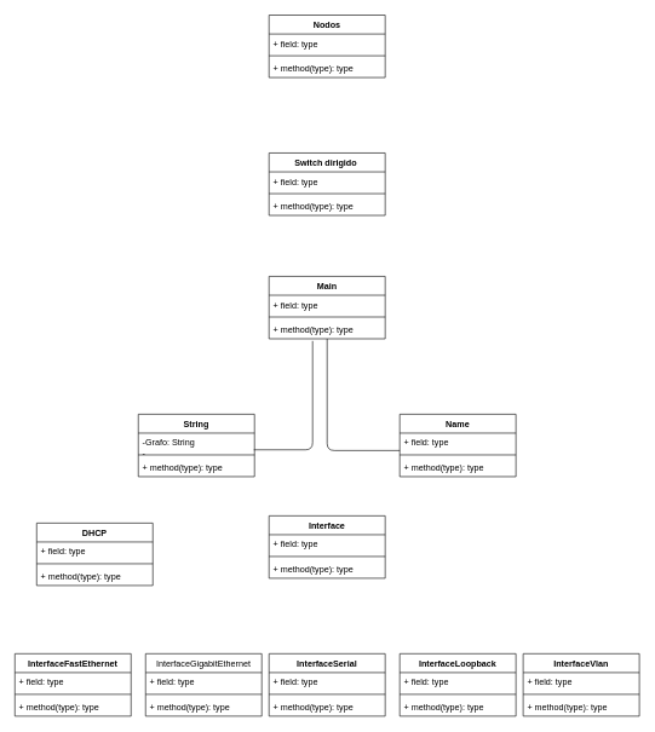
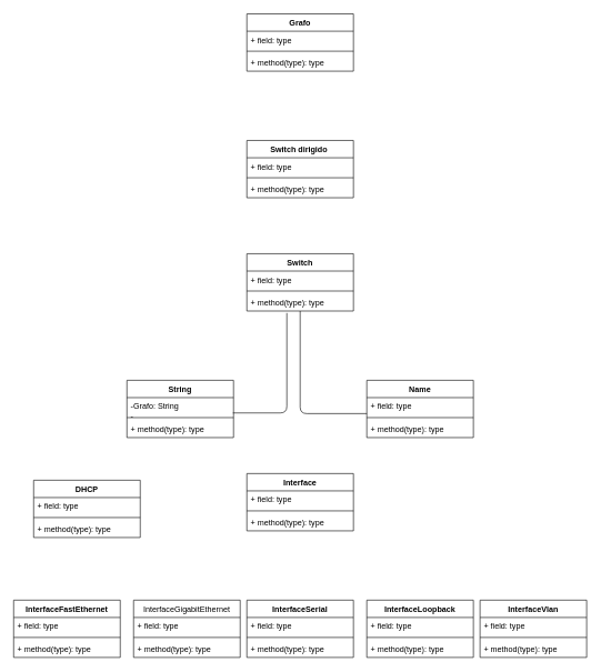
  <mxCell id="0" />
  <mxCell id="1" parent="0" />
  <mxCell id="2" value="String" style="swimlane;fontStyle=1;align=center;verticalAlign=top;childLayout=stackLayout;horizontal=1;startSize=26;horizontalStack=0;resizeParent=1;resizeParentMax=0;resizeLast=0;collapsible=1;marginBottom=0;" parent="1" vertex="1"><mxGeometry x="190" y="570" width="160" height="86" as="geometry" /></mxCell>
  <mxCell id="3" value="-Grafo: String&#10;-" style="text;strokeColor=none;fillColor=none;align=left;verticalAlign=top;spacingLeft=4;spacingRight=4;overflow=hidden;rotatable=0;points=[[0,0.5],[1,0.5]];portConstraint=eastwest;" parent="2" vertex="1"><mxGeometry y="26" width="160" height="26" as="geometry" /></mxCell>
  <mxCell id="4" value="" style="line;strokeWidth=1;fillColor=none;align=left;verticalAlign=middle;spacingTop=-1;spacingLeft=3;spacingRight=3;rotatable=0;labelPosition=right;points=[];portConstraint=eastwest;" parent="2" vertex="1"><mxGeometry y="52" width="160" height="8" as="geometry" /></mxCell>
  <mxCell id="5" value="+ method(type): type" style="text;strokeColor=none;fillColor=none;align=left;verticalAlign=top;spacingLeft=4;spacingRight=4;overflow=hidden;rotatable=0;points=[[0,0.5],[1,0.5]];portConstraint=eastwest;" parent="2" vertex="1"><mxGeometry y="60" width="160" height="26" as="geometry" /></mxCell>
  <mxCell id="6" value="Name" style="swimlane;fontStyle=1;align=center;verticalAlign=top;childLayout=stackLayout;horizontal=1;startSize=26;horizontalStack=0;resizeParent=1;resizeParentMax=0;resizeLast=0;collapsible=1;marginBottom=0;" parent="1" vertex="1"><mxGeometry x="550" y="570" width="160" height="86" as="geometry" /></mxCell>
  <mxCell id="7" value="+ field: type" style="text;strokeColor=none;fillColor=none;align=left;verticalAlign=top;spacingLeft=4;spacingRight=4;overflow=hidden;rotatable=0;points=[[0,0.5],[1,0.5]];portConstraint=eastwest;" parent="6" vertex="1"><mxGeometry y="26" width="160" height="26" as="geometry" /></mxCell>
  <mxCell id="8" value="" style="line;strokeWidth=1;fillColor=none;align=left;verticalAlign=middle;spacingTop=-1;spacingLeft=3;spacingRight=3;rotatable=0;labelPosition=right;points=[];portConstraint=eastwest;" parent="6" vertex="1"><mxGeometry y="52" width="160" height="8" as="geometry" /></mxCell>
  <mxCell id="9" value="+ method(type): type" style="text;strokeColor=none;fillColor=none;align=left;verticalAlign=top;spacingLeft=4;spacingRight=4;overflow=hidden;rotatable=0;points=[[0,0.5],[1,0.5]];portConstraint=eastwest;" parent="6" vertex="1"><mxGeometry y="60" width="160" height="26" as="geometry" /></mxCell>
  <mxCell id="10" value="Interface" style="swimlane;fontStyle=1;align=center;verticalAlign=top;childLayout=stackLayout;horizontal=1;startSize=26;horizontalStack=0;resizeParent=1;resizeParentMax=0;resizeLast=0;collapsible=1;marginBottom=0;" parent="1" vertex="1"><mxGeometry x="370" y="710" width="160" height="86" as="geometry" /></mxCell>
  <mxCell id="11" value="+ field: type" style="text;strokeColor=none;fillColor=none;align=left;verticalAlign=top;spacingLeft=4;spacingRight=4;overflow=hidden;rotatable=0;points=[[0,0.5],[1,0.5]];portConstraint=eastwest;" parent="10" vertex="1"><mxGeometry y="26" width="160" height="26" as="geometry" /></mxCell>
  <mxCell id="12" value="" style="line;strokeWidth=1;fillColor=none;align=left;verticalAlign=middle;spacingTop=-1;spacingLeft=3;spacingRight=3;rotatable=0;labelPosition=right;points=[];portConstraint=eastwest;" parent="10" vertex="1"><mxGeometry y="52" width="160" height="8" as="geometry" /></mxCell>
  <mxCell id="13" value="+ method(type): type" style="text;strokeColor=none;fillColor=none;align=left;verticalAlign=top;spacingLeft=4;spacingRight=4;overflow=hidden;rotatable=0;points=[[0,0.5],[1,0.5]];portConstraint=eastwest;" parent="10" vertex="1"><mxGeometry y="60" width="160" height="26" as="geometry" /></mxCell>
  <mxCell id="14" value="InterfaceFastEthernet" style="swimlane;fontStyle=1;align=center;verticalAlign=top;childLayout=stackLayout;horizontal=1;startSize=26;horizontalStack=0;resizeParent=1;resizeParentMax=0;resizeLast=0;collapsible=1;marginBottom=0;" parent="1" vertex="1"><mxGeometry x="20" y="900" width="160" height="86" as="geometry" /></mxCell>
  <mxCell id="15" value="+ field: type" style="text;strokeColor=none;fillColor=none;align=left;verticalAlign=top;spacingLeft=4;spacingRight=4;overflow=hidden;rotatable=0;points=[[0,0.5],[1,0.5]];portConstraint=eastwest;" parent="14" vertex="1"><mxGeometry y="26" width="160" height="26" as="geometry" /></mxCell>
  <mxCell id="16" value="" style="line;strokeWidth=1;fillColor=none;align=left;verticalAlign=middle;spacingTop=-1;spacingLeft=3;spacingRight=3;rotatable=0;labelPosition=right;points=[];portConstraint=eastwest;" parent="14" vertex="1"><mxGeometry y="52" width="160" height="8" as="geometry" /></mxCell>
  <mxCell id="17" value="+ method(type): type" style="text;strokeColor=none;fillColor=none;align=left;verticalAlign=top;spacingLeft=4;spacingRight=4;overflow=hidden;rotatable=0;points=[[0,0.5],[1,0.5]];portConstraint=eastwest;" parent="14" vertex="1"><mxGeometry y="60" width="160" height="26" as="geometry" /></mxCell>
  <mxCell id="18" value="InterfaceGigabitEthernet" style="swimlane;fontStyle=0;align=center;verticalAlign=top;childLayout=stackLayout;horizontal=1;startSize=26;horizontalStack=0;resizeParent=1;resizeParentMax=0;resizeLast=0;collapsible=1;marginBottom=0;" parent="1" vertex="1"><mxGeometry x="200" y="900" width="160" height="86" as="geometry" /></mxCell>
  <mxCell id="19" value="+ field: type" style="text;strokeColor=none;fillColor=none;align=left;verticalAlign=top;spacingLeft=4;spacingRight=4;overflow=hidden;rotatable=0;points=[[0,0.5],[1,0.5]];portConstraint=eastwest;" parent="18" vertex="1"><mxGeometry y="26" width="160" height="26" as="geometry" /></mxCell>
  <mxCell id="20" value="" style="line;strokeWidth=1;fillColor=none;align=left;verticalAlign=middle;spacingTop=-1;spacingLeft=3;spacingRight=3;rotatable=0;labelPosition=right;points=[];portConstraint=eastwest;" parent="18" vertex="1"><mxGeometry y="52" width="160" height="8" as="geometry" /></mxCell>
  <mxCell id="21" value="+ method(type): type" style="text;strokeColor=none;fillColor=none;align=left;verticalAlign=top;spacingLeft=4;spacingRight=4;overflow=hidden;rotatable=0;points=[[0,0.5],[1,0.5]];portConstraint=eastwest;" parent="18" vertex="1"><mxGeometry y="60" width="160" height="26" as="geometry" /></mxCell>
  <mxCell id="22" value="InterfaceSerial" style="swimlane;fontStyle=1;align=center;verticalAlign=top;childLayout=stackLayout;horizontal=1;startSize=26;horizontalStack=0;resizeParent=1;resizeParentMax=0;resizeLast=0;collapsible=1;marginBottom=0;" parent="1" vertex="1"><mxGeometry x="370" y="900" width="160" height="86" as="geometry" /></mxCell>
  <mxCell id="23" value="+ field: type" style="text;strokeColor=none;fillColor=none;align=left;verticalAlign=top;spacingLeft=4;spacingRight=4;overflow=hidden;rotatable=0;points=[[0,0.5],[1,0.5]];portConstraint=eastwest;" parent="22" vertex="1"><mxGeometry y="26" width="160" height="26" as="geometry" /></mxCell>
  <mxCell id="24" value="" style="line;strokeWidth=1;fillColor=none;align=left;verticalAlign=middle;spacingTop=-1;spacingLeft=3;spacingRight=3;rotatable=0;labelPosition=right;points=[];portConstraint=eastwest;" parent="22" vertex="1"><mxGeometry y="52" width="160" height="8" as="geometry" /></mxCell>
  <mxCell id="25" value="+ method(type): type" style="text;strokeColor=none;fillColor=none;align=left;verticalAlign=top;spacingLeft=4;spacingRight=4;overflow=hidden;rotatable=0;points=[[0,0.5],[1,0.5]];portConstraint=eastwest;" parent="22" vertex="1"><mxGeometry y="60" width="160" height="26" as="geometry" /></mxCell>
  <mxCell id="26" value="InterfaceLoopback" style="swimlane;fontStyle=1;align=center;verticalAlign=top;childLayout=stackLayout;horizontal=1;startSize=26;horizontalStack=0;resizeParent=1;resizeParentMax=0;resizeLast=0;collapsible=1;marginBottom=0;" parent="1" vertex="1"><mxGeometry x="550" y="900" width="160" height="86" as="geometry" /></mxCell>
  <mxCell id="27" value="+ field: type" style="text;strokeColor=none;fillColor=none;align=left;verticalAlign=top;spacingLeft=4;spacingRight=4;overflow=hidden;rotatable=0;points=[[0,0.5],[1,0.5]];portConstraint=eastwest;" parent="26" vertex="1"><mxGeometry y="26" width="160" height="26" as="geometry" /></mxCell>
  <mxCell id="28" value="" style="line;strokeWidth=1;fillColor=none;align=left;verticalAlign=middle;spacingTop=-1;spacingLeft=3;spacingRight=3;rotatable=0;labelPosition=right;points=[];portConstraint=eastwest;" parent="26" vertex="1"><mxGeometry y="52" width="160" height="8" as="geometry" /></mxCell>
  <mxCell id="29" value="+ method(type): type" style="text;strokeColor=none;fillColor=none;align=left;verticalAlign=top;spacingLeft=4;spacingRight=4;overflow=hidden;rotatable=0;points=[[0,0.5],[1,0.5]];portConstraint=eastwest;" parent="26" vertex="1"><mxGeometry y="60" width="160" height="26" as="geometry" /></mxCell>
  <mxCell id="30" value="InterfaceVlan" style="swimlane;fontStyle=1;align=center;verticalAlign=top;childLayout=stackLayout;horizontal=1;startSize=26;horizontalStack=0;resizeParent=1;resizeParentMax=0;resizeLast=0;collapsible=1;marginBottom=0;" parent="1" vertex="1"><mxGeometry x="720" y="900" width="160" height="86" as="geometry" /></mxCell>
  <mxCell id="31" value="+ field: type" style="text;strokeColor=none;fillColor=none;align=left;verticalAlign=top;spacingLeft=4;spacingRight=4;overflow=hidden;rotatable=0;points=[[0,0.5],[1,0.5]];portConstraint=eastwest;" parent="30" vertex="1"><mxGeometry y="26" width="160" height="26" as="geometry" /></mxCell>
  <mxCell id="32" value="" style="line;strokeWidth=1;fillColor=none;align=left;verticalAlign=middle;spacingTop=-1;spacingLeft=3;spacingRight=3;rotatable=0;labelPosition=right;points=[];portConstraint=eastwest;" parent="30" vertex="1"><mxGeometry y="52" width="160" height="8" as="geometry" /></mxCell>
  <mxCell id="33" value="+ method(type): type" style="text;strokeColor=none;fillColor=none;align=left;verticalAlign=top;spacingLeft=4;spacingRight=4;overflow=hidden;rotatable=0;points=[[0,0.5],[1,0.5]];portConstraint=eastwest;" parent="30" vertex="1"><mxGeometry y="60" width="160" height="26" as="geometry" /></mxCell>
- <mxCell id="34" value="Main" style="swimlane;fontStyle=1;align=center;verticalAlign=top;childLayout=stackLayout;horizontal=1;startSize=26;horizontalStack=0;resizeParent=1;resizeParentMax=0;resizeLast=0;collapsible=1;marginBottom=0;" parent="1" vertex="1"><mxGeometry x="370" y="380" width="160" height="86" as="geometry" /></mxCell>
+ <mxCell id="34" value="Switch" style="swimlane;fontStyle=1;align=center;verticalAlign=top;childLayout=stackLayout;horizontal=1;startSize=26;horizontalStack=0;resizeParent=1;resizeParentMax=0;resizeLast=0;collapsible=1;marginBottom=0;" parent="1" vertex="1"><mxGeometry x="370" y="380" width="160" height="86" as="geometry" /></mxCell>
  <mxCell id="35" value="+ field: type" style="text;strokeColor=none;fillColor=none;align=left;verticalAlign=top;spacingLeft=4;spacingRight=4;overflow=hidden;rotatable=0;points=[[0,0.5],[1,0.5]];portConstraint=eastwest;" parent="34" vertex="1"><mxGeometry y="26" width="160" height="26" as="geometry" /></mxCell>
  <mxCell id="36" value="" style="line;strokeWidth=1;fillColor=none;align=left;verticalAlign=middle;spacingTop=-1;spacingLeft=3;spacingRight=3;rotatable=0;labelPosition=right;points=[];portConstraint=eastwest;" parent="34" vertex="1"><mxGeometry y="52" width="160" height="8" as="geometry" /></mxCell>
  <mxCell id="37" value="+ method(type): type" style="text;strokeColor=none;fillColor=none;align=left;verticalAlign=top;spacingLeft=4;spacingRight=4;overflow=hidden;rotatable=0;points=[[0,0.5],[1,0.5]];portConstraint=eastwest;" parent="34" vertex="1"><mxGeometry y="60" width="160" height="26" as="geometry" /></mxCell>
  <mxCell id="38" value="" style="endArrow=none;html=1;exitX=0.994;exitY=0.885;exitDx=0;exitDy=0;exitPerimeter=0;" parent="1" source="3" edge="1"><mxGeometry width="50" height="50" relative="1" as="geometry"><mxPoint x="430" y="710" as="sourcePoint" /><mxPoint x="430" y="469" as="targetPoint" /><Array as="points"><mxPoint x="430" y="619" /></Array></mxGeometry></mxCell>
  <mxCell id="39" value="" style="endArrow=none;html=1;" parent="1" target="37" edge="1"><mxGeometry width="50" height="50" relative="1" as="geometry"><mxPoint x="550" y="620" as="sourcePoint" /><mxPoint x="480" y="660" as="targetPoint" /><Array as="points"><mxPoint x="450" y="620" /></Array></mxGeometry></mxCell>
  <mxCell id="40" value="DHCP" style="swimlane;fontStyle=1;align=center;verticalAlign=top;childLayout=stackLayout;horizontal=1;startSize=26;horizontalStack=0;resizeParent=1;resizeParentMax=0;resizeLast=0;collapsible=1;marginBottom=0;" vertex="1" parent="1"><mxGeometry x="50" y="720" width="160" height="86" as="geometry" /></mxCell>
  <mxCell id="41" value="+ field: type" style="text;strokeColor=none;fillColor=none;align=left;verticalAlign=top;spacingLeft=4;spacingRight=4;overflow=hidden;rotatable=0;points=[[0,0.5],[1,0.5]];portConstraint=eastwest;" vertex="1" parent="40"><mxGeometry y="26" width="160" height="26" as="geometry" /></mxCell>
  <mxCell id="42" value="" style="line;strokeWidth=1;fillColor=none;align=left;verticalAlign=middle;spacingTop=-1;spacingLeft=3;spacingRight=3;rotatable=0;labelPosition=right;points=[];portConstraint=eastwest;" vertex="1" parent="40"><mxGeometry y="52" width="160" height="8" as="geometry" /></mxCell>
  <mxCell id="43" value="+ method(type): type" style="text;strokeColor=none;fillColor=none;align=left;verticalAlign=top;spacingLeft=4;spacingRight=4;overflow=hidden;rotatable=0;points=[[0,0.5],[1,0.5]];portConstraint=eastwest;" vertex="1" parent="40"><mxGeometry y="60" width="160" height="26" as="geometry" /></mxCell>
  <mxCell id="44" value="Switch dirigido " style="swimlane;fontStyle=1;align=center;verticalAlign=top;childLayout=stackLayout;horizontal=1;startSize=26;horizontalStack=0;resizeParent=1;resizeParentMax=0;resizeLast=0;collapsible=1;marginBottom=0;" vertex="1" parent="1"><mxGeometry x="370" y="210" width="160" height="86" as="geometry" /></mxCell>
  <mxCell id="45" value="+ field: type" style="text;strokeColor=none;fillColor=none;align=left;verticalAlign=top;spacingLeft=4;spacingRight=4;overflow=hidden;rotatable=0;points=[[0,0.5],[1,0.5]];portConstraint=eastwest;" vertex="1" parent="44"><mxGeometry y="26" width="160" height="26" as="geometry" /></mxCell>
  <mxCell id="46" value="" style="line;strokeWidth=1;fillColor=none;align=left;verticalAlign=middle;spacingTop=-1;spacingLeft=3;spacingRight=3;rotatable=0;labelPosition=right;points=[];portConstraint=eastwest;" vertex="1" parent="44"><mxGeometry y="52" width="160" height="8" as="geometry" /></mxCell>
  <mxCell id="47" value="+ method(type): type" style="text;strokeColor=none;fillColor=none;align=left;verticalAlign=top;spacingLeft=4;spacingRight=4;overflow=hidden;rotatable=0;points=[[0,0.5],[1,0.5]];portConstraint=eastwest;" vertex="1" parent="44"><mxGeometry y="60" width="160" height="26" as="geometry" /></mxCell>
- <mxCell id="48" value="Nodos" style="swimlane;fontStyle=1;align=center;verticalAlign=top;childLayout=stackLayout;horizontal=1;startSize=26;horizontalStack=0;resizeParent=1;resizeParentMax=0;resizeLast=0;collapsible=1;marginBottom=0;" vertex="1" parent="1"><mxGeometry x="370" y="20" width="160" height="86" as="geometry" /></mxCell>
+ <mxCell id="48" value="Grafo" style="swimlane;fontStyle=1;align=center;verticalAlign=top;childLayout=stackLayout;horizontal=1;startSize=26;horizontalStack=0;resizeParent=1;resizeParentMax=0;resizeLast=0;collapsible=1;marginBottom=0;" vertex="1" parent="1"><mxGeometry x="370" y="20" width="160" height="86" as="geometry" /></mxCell>
  <mxCell id="49" value="+ field: type" style="text;strokeColor=none;fillColor=none;align=left;verticalAlign=top;spacingLeft=4;spacingRight=4;overflow=hidden;rotatable=0;points=[[0,0.5],[1,0.5]];portConstraint=eastwest;" vertex="1" parent="48"><mxGeometry y="26" width="160" height="26" as="geometry" /></mxCell>
  <mxCell id="50" value="" style="line;strokeWidth=1;fillColor=none;align=left;verticalAlign=middle;spacingTop=-1;spacingLeft=3;spacingRight=3;rotatable=0;labelPosition=right;points=[];portConstraint=eastwest;" vertex="1" parent="48"><mxGeometry y="52" width="160" height="8" as="geometry" /></mxCell>
  <mxCell id="51" value="+ method(type): type" style="text;strokeColor=none;fillColor=none;align=left;verticalAlign=top;spacingLeft=4;spacingRight=4;overflow=hidden;rotatable=0;points=[[0,0.5],[1,0.5]];portConstraint=eastwest;" vertex="1" parent="48"><mxGeometry y="60" width="160" height="26" as="geometry" /></mxCell>
